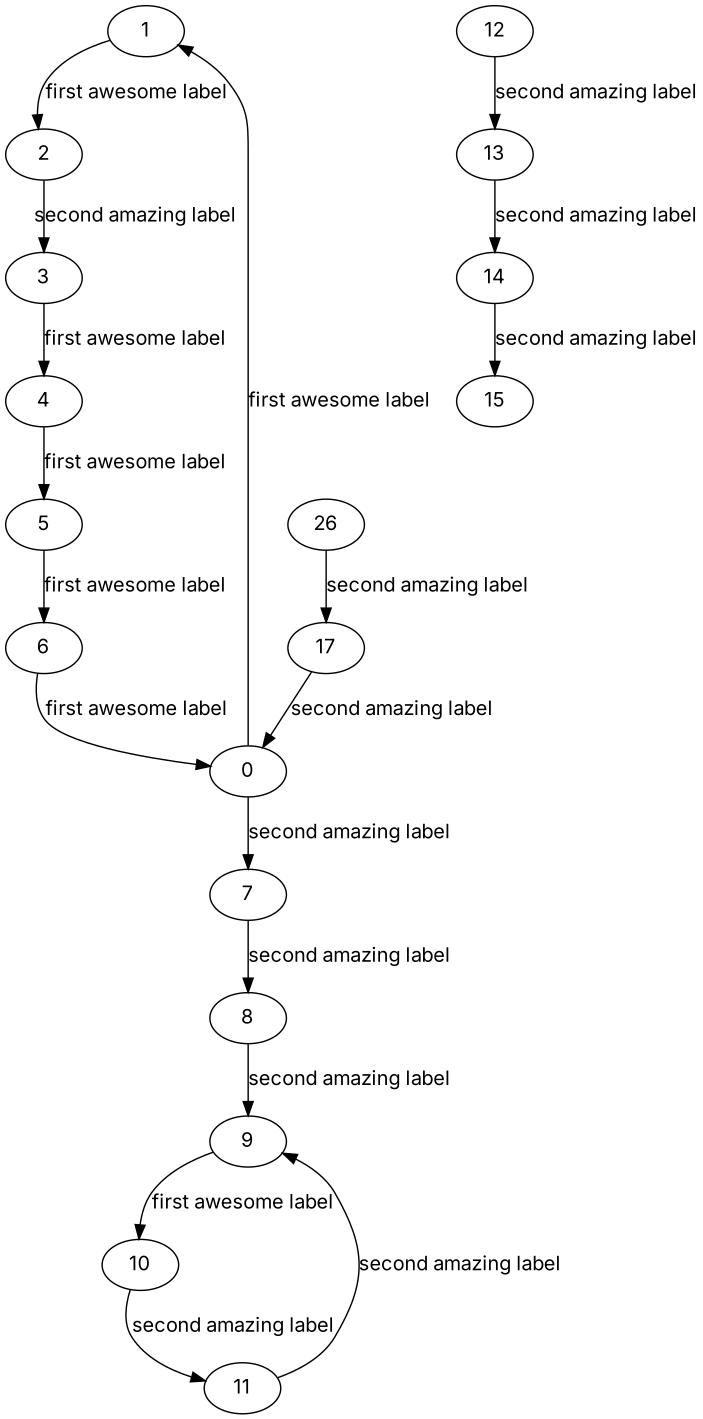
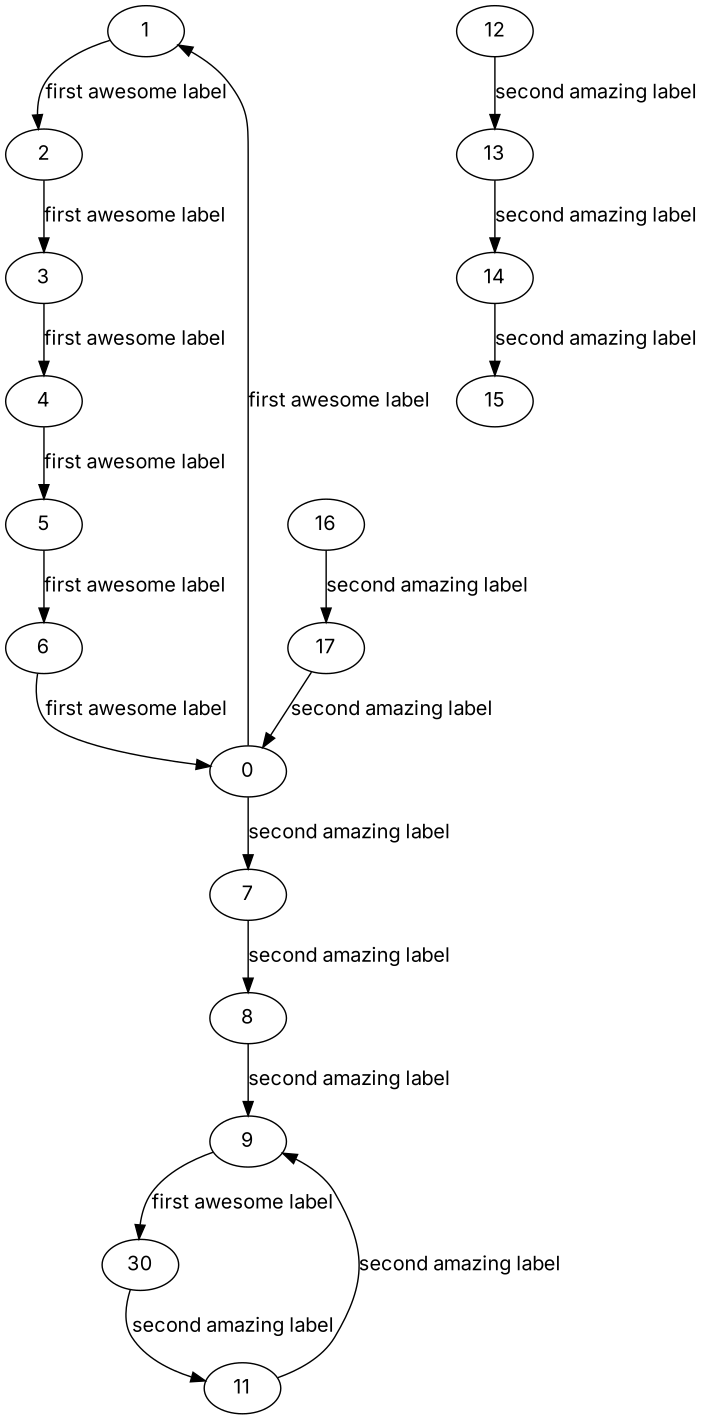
  digraph {
    fontname=Inter
    node [fontname=Inter]
    edge [fontname=Inter]
    1
    2
    3
    4
    5
    6
    0
    7
    8
    9
-   10
+   10 [label=30]
    11
    12
    13
    14
    15
-   16 [label=26]
+   16
    17
    1 -> 2 [label="first awesome label"]
-   2 -> 3 [label="second amazing label"]
+   2 -> 3 [label="first awesome label"]
    3 -> 4 [label="first awesome label"]
    4 -> 5 [label="first awesome label"]
    5 -> 6 [label="first awesome label"]
    6 -> 0 [label="first awesome label"]
    0 -> 1 [label="first awesome label"]
    0 -> 7 [label="second amazing label"]
    7 -> 8 [label="second amazing label"]
    8 -> 9 [label="second amazing label"]
    9 -> 10 [label="first awesome label"]
    10 -> 11 [label="second amazing label"]
    11 -> 9 [label="second amazing label"]
    12 -> 13 [label="second amazing label"]
    13 -> 14 [label="second amazing label"]
    14 -> 15 [label="second amazing label"]
    16 -> 17 [label="second amazing label"]
    17 -> 0 [label="second amazing label"]
  }
